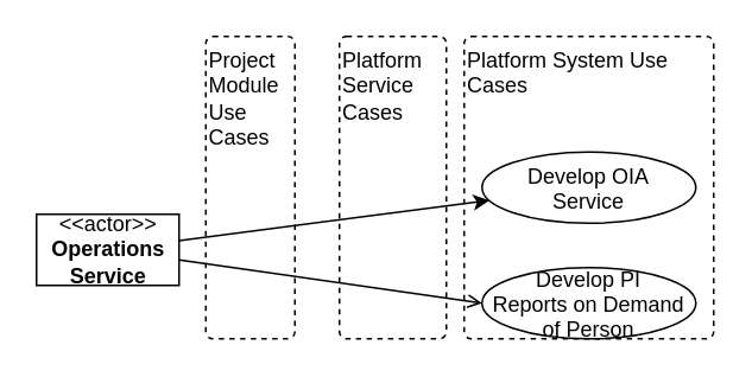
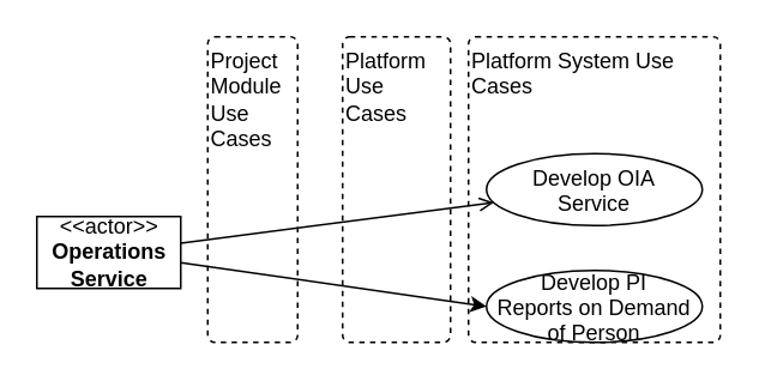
  <mxCell id="0" />
  <mxCell id="1" parent="0" />
- <mxCell id="2" value="Platform&lt;br&gt;Service Cases" style="rounded=1;whiteSpace=wrap;html=1;recursiveResize=0;container=1;collapsible=0;dashed=1;arcSize=8;absoluteArcSize=1;align=left;verticalAlign=top;" vertex="1" parent="1"><mxGeometry x="190" y="20" width="60" height="170" as="geometry" /></mxCell>
+ <mxCell id="2" value="Platform&lt;br&gt;Use Cases" style="rounded=1;whiteSpace=wrap;html=1;recursiveResize=0;container=1;collapsible=0;dashed=1;arcSize=8;absoluteArcSize=1;align=left;verticalAlign=top;" vertex="1" parent="1"><mxGeometry x="190" y="20" width="60" height="170" as="geometry" /></mxCell>
  <mxCell id="3" value="Project Module Use Cases" style="rounded=1;whiteSpace=wrap;html=1;recursiveResize=0;container=1;collapsible=0;dashed=1;arcSize=8;absoluteArcSize=1;align=left;verticalAlign=top;" vertex="1" parent="1"><mxGeometry x="115" y="20" width="50" height="170" as="geometry" /></mxCell>
  <mxCell id="4" value="Platform System Use Cases" style="rounded=1;whiteSpace=wrap;html=1;recursiveResize=0;container=1;collapsible=0;dashed=1;arcSize=8;absoluteArcSize=1;align=left;verticalAlign=top;" vertex="1" parent="1"><mxGeometry x="260" y="20" width="140" height="170" as="geometry" /></mxCell>
  <mxCell id="5" value="Develop OIA &#10;Service" style="ellipse;" vertex="1" parent="4"><mxGeometry x="10" y="65" width="120" height="40" as="geometry" /></mxCell>
  <mxCell id="6" value="Develop PI&#10;Reports on Demand &#10;of Person" style="ellipse;" vertex="1" parent="4"><mxGeometry x="10" y="130" width="120" height="40" as="geometry" /></mxCell>
- <mxCell id="7" style="rounded=0;orthogonalLoop=1;jettySize=auto;html=1;" edge="1" parent="1" source="9" target="5"><mxGeometry relative="1" as="geometry" /></mxCell>
- <mxCell id="8" style="edgeStyle=none;rounded=0;orthogonalLoop=1;jettySize=auto;html=1;entryX=0;entryY=0.5;entryDx=0;entryDy=0;endArrow=open;" edge="1" parent="1" source="9" target="6"><mxGeometry relative="1" as="geometry" /></mxCell>
+ <mxCell id="7" style="rounded=0;orthogonalLoop=1;jettySize=auto;html=1;endArrow=open;" edge="1" parent="1" source="9" target="5"><mxGeometry relative="1" as="geometry" /></mxCell>
+ <mxCell id="8" style="edgeStyle=none;rounded=0;orthogonalLoop=1;jettySize=auto;html=1;entryX=0;entryY=0.5;entryDx=0;entryDy=0;" edge="1" parent="1" source="9" target="6"><mxGeometry relative="1" as="geometry" /></mxCell>
  <mxCell id="9" value="&amp;lt;&amp;lt;actor&amp;gt;&amp;gt;&lt;br&gt;&lt;b&gt;Operations &lt;br&gt;Service&lt;br&gt;&lt;/b&gt;" style="text;html=1;align=center;verticalAlign=middle;dashed=0;fillColor=#ffffff;strokeColor=#000000;" vertex="1" parent="1"><mxGeometry x="20" y="120" width="80" height="40" as="geometry" /></mxCell>
